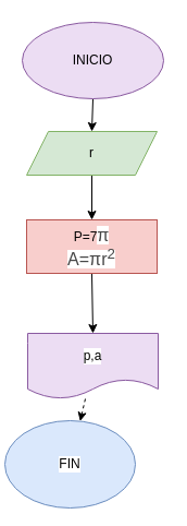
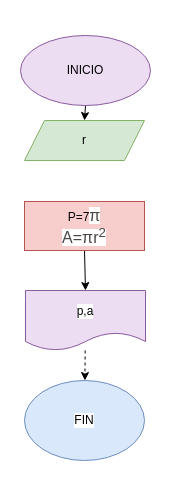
  <mxCell id="0" />
  <mxCell id="1" parent="0" />
  <mxCell id="2" style="edgeStyle=none;html=1;exitX=0.5;exitY=1;exitDx=0;exitDy=0;entryX=0.5;entryY=0;entryDx=0;entryDy=0;" edge="1" parent="1" source="3" target="6"><mxGeometry relative="1" as="geometry" /></mxCell>
- <mxCell id="3" value="&lt;font color=&quot;#000000&quot;&gt;INICIO&lt;/font&gt;" style="ellipse;whiteSpace=wrap;html=1;fillColor=#ecddf3;strokeColor=#8a5aa0;fillStyle=auto;" vertex="1" parent="1"><mxGeometry x="20" y="20" width="130" height="70" as="geometry" /></mxCell>
+ <mxCell id="3" value="&lt;font color=&quot;#000000&quot;&gt;INICIO&lt;/font&gt;" style="ellipse;whiteSpace=wrap;html=1;fillColor=#ecddf3;strokeColor=#8a5aa0;fillStyle=auto;" vertex="1" parent="1"><mxGeometry x="20" y="35" width="130" height="70" as="geometry" /></mxCell>
  <mxCell id="4" style="edgeStyle=none;html=1;" edge="1" parent="1"><mxGeometry relative="1" as="geometry"><mxPoint x="85" y="130" as="targetPoint" /><mxPoint x="85" y="140" as="sourcePoint" /></mxGeometry></mxCell>
- <mxCell id="5" style="edgeStyle=none;html=1;exitX=0.5;exitY=1;exitDx=0;exitDy=0;" edge="1" parent="1" source="6" target="8"><mxGeometry relative="1" as="geometry" /></mxCell>
  <mxCell id="6" value="&lt;font color=&quot;#000000&quot;&gt;r&lt;/font&gt;" style="shape=parallelogram;perimeter=parallelogramPerimeter;whiteSpace=wrap;html=1;fixedSize=1;fillColor=#d5e8d4;strokeColor=#82b366;" vertex="1" parent="1"><mxGeometry x="24" y="120" width="120" height="40" as="geometry" /></mxCell>
  <mxCell id="7" style="edgeStyle=none;html=1;exitX=0.5;exitY=1;exitDx=0;exitDy=0;entryX=0.5;entryY=0;entryDx=0;entryDy=0;fontColor=#000000;" edge="1" parent="1" source="8" target="10"><mxGeometry relative="1" as="geometry" /></mxCell>
  <mxCell id="8" value="&lt;font color=&quot;#000000&quot;&gt;P=7&lt;/font&gt;&lt;span style=&quot;color: rgb(71, 71, 71); font-family: &amp;quot;Google Sans&amp;quot;, Arial, sans-serif; font-size: 16px; text-align: start; background-color: rgb(255, 255, 255);&quot;&gt;π&lt;br&gt;A=&lt;/span&gt;&lt;span style=&quot;color: rgb(71, 71, 71); font-family: &amp;quot;Google Sans&amp;quot;, Arial, sans-serif; font-size: 16px; text-align: start; background-color: rgb(255, 255, 255);&quot;&gt;πr&lt;sup&gt;2&lt;/sup&gt;&lt;/span&gt;&lt;span style=&quot;color: rgb(71, 71, 71); font-family: &amp;quot;Google Sans&amp;quot;, Arial, sans-serif; font-size: 16px; text-align: start; background-color: rgb(255, 255, 255);&quot;&gt;&lt;br&gt;&lt;/span&gt;" style="rounded=0;whiteSpace=wrap;html=1;fillColor=#f8cecc;strokeColor=#b85450;" vertex="1" parent="1"><mxGeometry x="24" y="201" width="120" height="49" as="geometry" /></mxCell>
  <mxCell id="9" style="edgeStyle=none;html=1;fontColor=#000000;dashed=1;" edge="1" parent="1" source="10" target="11"><mxGeometry relative="1" as="geometry" /></mxCell>
- <mxCell id="10" value="p,a" style="shape=document;whiteSpace=wrap;html=1;boundedLbl=1;labelBackgroundColor=#FFFFFF;fillStyle=auto;strokeColor=#8a5aa0;fontColor=#000000;fillColor=#ecddf3;" vertex="1" parent="1"><mxGeometry x="25" y="305" width="120" height="60" as="geometry" /></mxCell>
- <mxCell id="11" value="&lt;font color=&quot;#000000&quot;&gt;FIN&lt;/font&gt;" style="ellipse;whiteSpace=wrap;html=1;labelBackgroundColor=#FFFFFF;fillStyle=auto;strokeColor=#6c8ebf;fillColor=#dae8fc;" vertex="1" parent="1"><mxGeometry x="4" y="385" width="120" height="80" as="geometry" /></mxCell>
+ <mxCell id="10" value="p,a" style="shape=document;whiteSpace=wrap;html=1;boundedLbl=1;labelBackgroundColor=#FFFFFF;fillStyle=auto;strokeColor=#8a5aa0;fontColor=#000000;fillColor=#ecddf3;" vertex="1" parent="1"><mxGeometry x="25" y="290" width="120" height="60" as="geometry" /></mxCell>
+ <mxCell id="11" value="&lt;font color=&quot;#000000&quot;&gt;FIN&lt;/font&gt;" style="ellipse;whiteSpace=wrap;html=1;labelBackgroundColor=#FFFFFF;fillStyle=auto;strokeColor=#6c8ebf;fillColor=#dae8fc;" vertex="1" parent="1"><mxGeometry x="24" y="380" width="120" height="80" as="geometry" /></mxCell>
